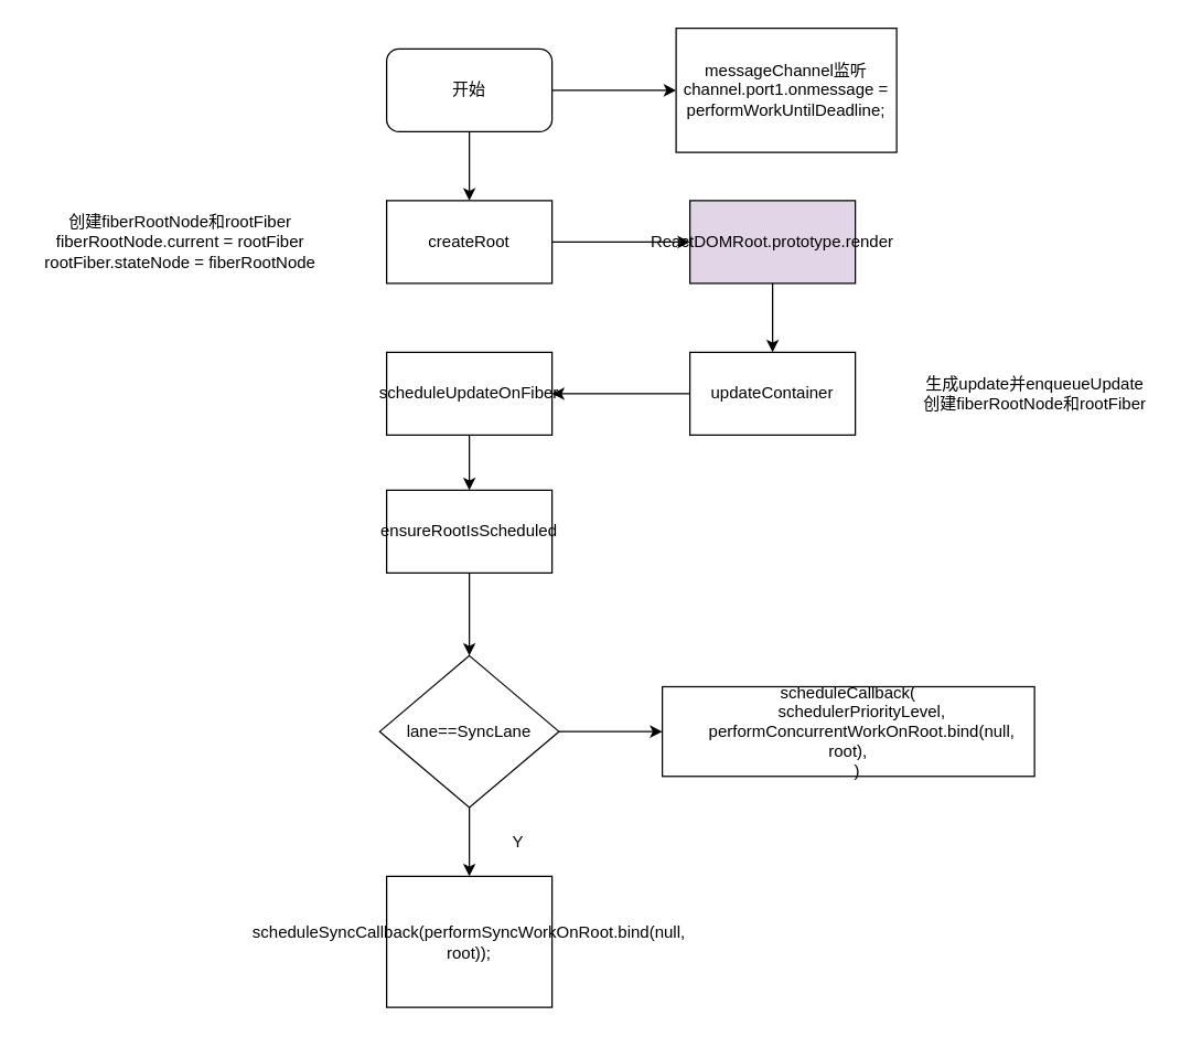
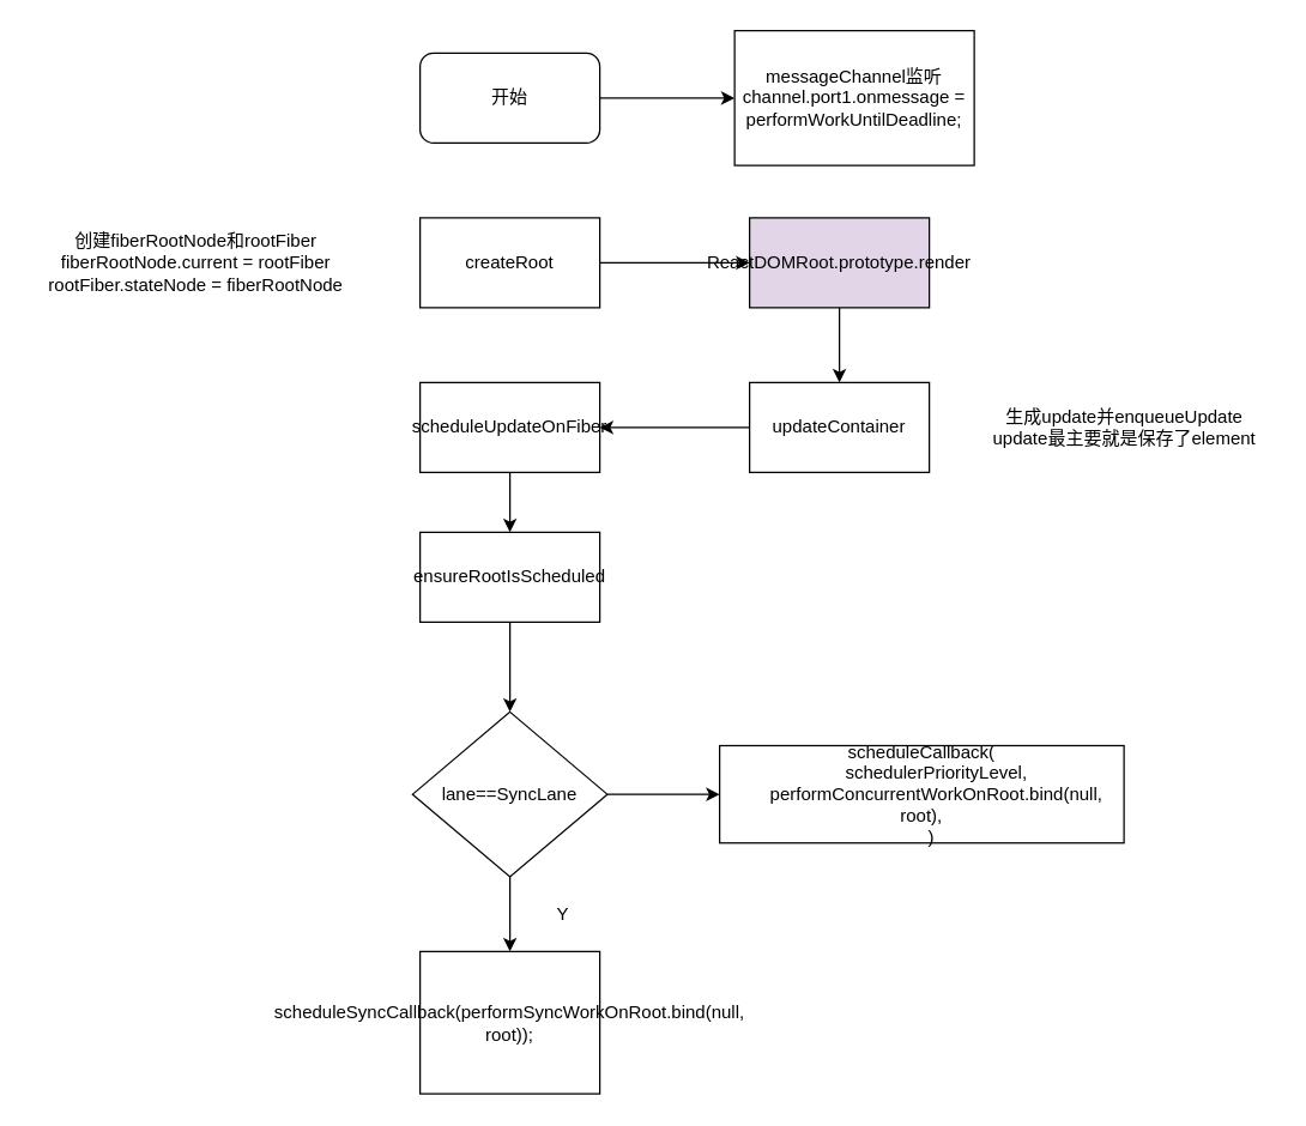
  <mxCell id="0" />
  <mxCell id="1" parent="0" />
  <mxCell id="2" value="" style="edgeStyle=orthogonalEdgeStyle;rounded=0;orthogonalLoop=1;jettySize=auto;html=1;" edge="1" parent="1" source="4" target="5"><mxGeometry relative="1" as="geometry" /></mxCell>
- <mxCell id="3" value="" style="edgeStyle=orthogonalEdgeStyle;rounded=0;orthogonalLoop=1;jettySize=auto;html=1;" edge="1" parent="1" source="4" target="7"><mxGeometry relative="1" as="geometry" /></mxCell>
  <mxCell id="4" value="开始" style="rounded=1;whiteSpace=wrap;html=1;" vertex="1" parent="1"><mxGeometry x="280" y="35" width="120" height="60" as="geometry" /></mxCell>
  <mxCell id="5" value="messageChannel监听&lt;br&gt;channel.port1.onmessage = performWorkUntilDeadline;" style="rounded=0;whiteSpace=wrap;html=1;" vertex="1" parent="1"><mxGeometry x="490" y="20" width="160" height="90" as="geometry" /></mxCell>
  <mxCell id="6" value="" style="edgeStyle=orthogonalEdgeStyle;rounded=0;orthogonalLoop=1;jettySize=auto;html=1;" edge="1" parent="1" source="7" target="10"><mxGeometry relative="1" as="geometry" /></mxCell>
  <mxCell id="7" value="createRoot" style="rounded=0;whiteSpace=wrap;html=1;" vertex="1" parent="1"><mxGeometry x="280" y="145" width="120" height="60" as="geometry" /></mxCell>
  <mxCell id="8" value="创建fiberRootNode和rootFiber&lt;br&gt;fiberRootNode.current = rootFiber&lt;br&gt;rootFiber.stateNode = fiberRootNode" style="text;html=1;align=center;verticalAlign=middle;resizable=0;points=[];autosize=1;strokeColor=none;fillColor=none;" vertex="1" parent="1"><mxGeometry x="20" y="145" width="220" height="60" as="geometry" /></mxCell>
  <mxCell id="9" value="" style="edgeStyle=orthogonalEdgeStyle;rounded=0;orthogonalLoop=1;jettySize=auto;html=1;" edge="1" parent="1" source="10" target="12"><mxGeometry relative="1" as="geometry" /></mxCell>
  <mxCell id="10" value="ReactDOMRoot.prototype.render" style="rounded=0;whiteSpace=wrap;html=1;fillColor=#e1d5e7;" vertex="1" parent="1"><mxGeometry x="500" y="145" width="120" height="60" as="geometry" /></mxCell>
  <mxCell id="11" value="" style="edgeStyle=orthogonalEdgeStyle;rounded=0;orthogonalLoop=1;jettySize=auto;html=1;" edge="1" parent="1" source="12" target="15"><mxGeometry relative="1" as="geometry" /></mxCell>
  <mxCell id="12" value="updateContainer" style="rounded=0;whiteSpace=wrap;html=1;" vertex="1" parent="1"><mxGeometry x="500" y="255" width="120" height="60" as="geometry" /></mxCell>
- <mxCell id="13" value="生成update并enqueueUpdate&lt;br&gt;创建fiberRootNode和rootFiber" style="text;html=1;align=center;verticalAlign=middle;resizable=0;points=[];autosize=1;strokeColor=none;fillColor=none;" vertex="1" parent="1"><mxGeometry x="650" y="265" width="200" height="40" as="geometry" /></mxCell>
+ <mxCell id="13" value="生成update并enqueueUpdate&lt;br&gt;update最主要就是保存了element" style="text;html=1;align=center;verticalAlign=middle;resizable=0;points=[];autosize=1;strokeColor=none;fillColor=none;" vertex="1" parent="1"><mxGeometry x="650" y="265" width="200" height="40" as="geometry" /></mxCell>
  <mxCell id="14" value="" style="edgeStyle=orthogonalEdgeStyle;rounded=0;orthogonalLoop=1;jettySize=auto;html=1;" edge="1" parent="1" source="15" target="17"><mxGeometry relative="1" as="geometry" /></mxCell>
  <mxCell id="15" value="scheduleUpdateOnFiber" style="rounded=0;whiteSpace=wrap;html=1;" vertex="1" parent="1"><mxGeometry x="280" y="255" width="120" height="60" as="geometry" /></mxCell>
  <mxCell id="16" value="" style="edgeStyle=orthogonalEdgeStyle;rounded=0;orthogonalLoop=1;jettySize=auto;html=1;" edge="1" parent="1" source="17" target="20"><mxGeometry relative="1" as="geometry" /></mxCell>
  <mxCell id="17" value="ensureRootIsScheduled" style="rounded=0;whiteSpace=wrap;html=1;" vertex="1" parent="1"><mxGeometry x="280" y="355" width="120" height="60" as="geometry" /></mxCell>
  <mxCell id="18" value="" style="edgeStyle=orthogonalEdgeStyle;rounded=0;orthogonalLoop=1;jettySize=auto;html=1;" edge="1" parent="1" source="20" target="21"><mxGeometry relative="1" as="geometry"><mxPoint x="490" y="750" as="targetPoint" /></mxGeometry></mxCell>
  <mxCell id="19" value="" style="edgeStyle=orthogonalEdgeStyle;rounded=0;orthogonalLoop=1;jettySize=auto;html=1;" edge="1" parent="1" source="20" target="22"><mxGeometry relative="1" as="geometry" /></mxCell>
  <mxCell id="20" value="lane==SyncLane" style="rhombus;whiteSpace=wrap;html=1;" vertex="1" parent="1"><mxGeometry x="275" y="475" width="130" height="110" as="geometry" /></mxCell>
  <mxCell id="21" value="&lt;div&gt;scheduleCallback(&lt;/div&gt;&lt;div&gt;&amp;nbsp; &amp;nbsp; &amp;nbsp; schedulerPriorityLevel,&lt;/div&gt;&lt;div&gt;&amp;nbsp; &amp;nbsp; &amp;nbsp; performConcurrentWorkOnRoot.bind(null, root),&lt;/div&gt;&lt;div&gt;&amp;nbsp; &amp;nbsp; )&lt;/div&gt;" style="rounded=0;whiteSpace=wrap;html=1;" vertex="1" parent="1"><mxGeometry x="480" y="497.5" width="270" height="65" as="geometry" /></mxCell>
  <mxCell id="22" value="scheduleSyncCallback(performSyncWorkOnRoot.bind(null, root));" style="whiteSpace=wrap;html=1;" vertex="1" parent="1"><mxGeometry x="280" y="635" width="120" height="95" as="geometry" /></mxCell>
  <mxCell id="23" value="Y" style="text;html=1;align=center;verticalAlign=middle;resizable=0;points=[];autosize=1;strokeColor=none;fillColor=none;" vertex="1" parent="1"><mxGeometry x="360" y="595" width="30" height="30" as="geometry" /></mxCell>
